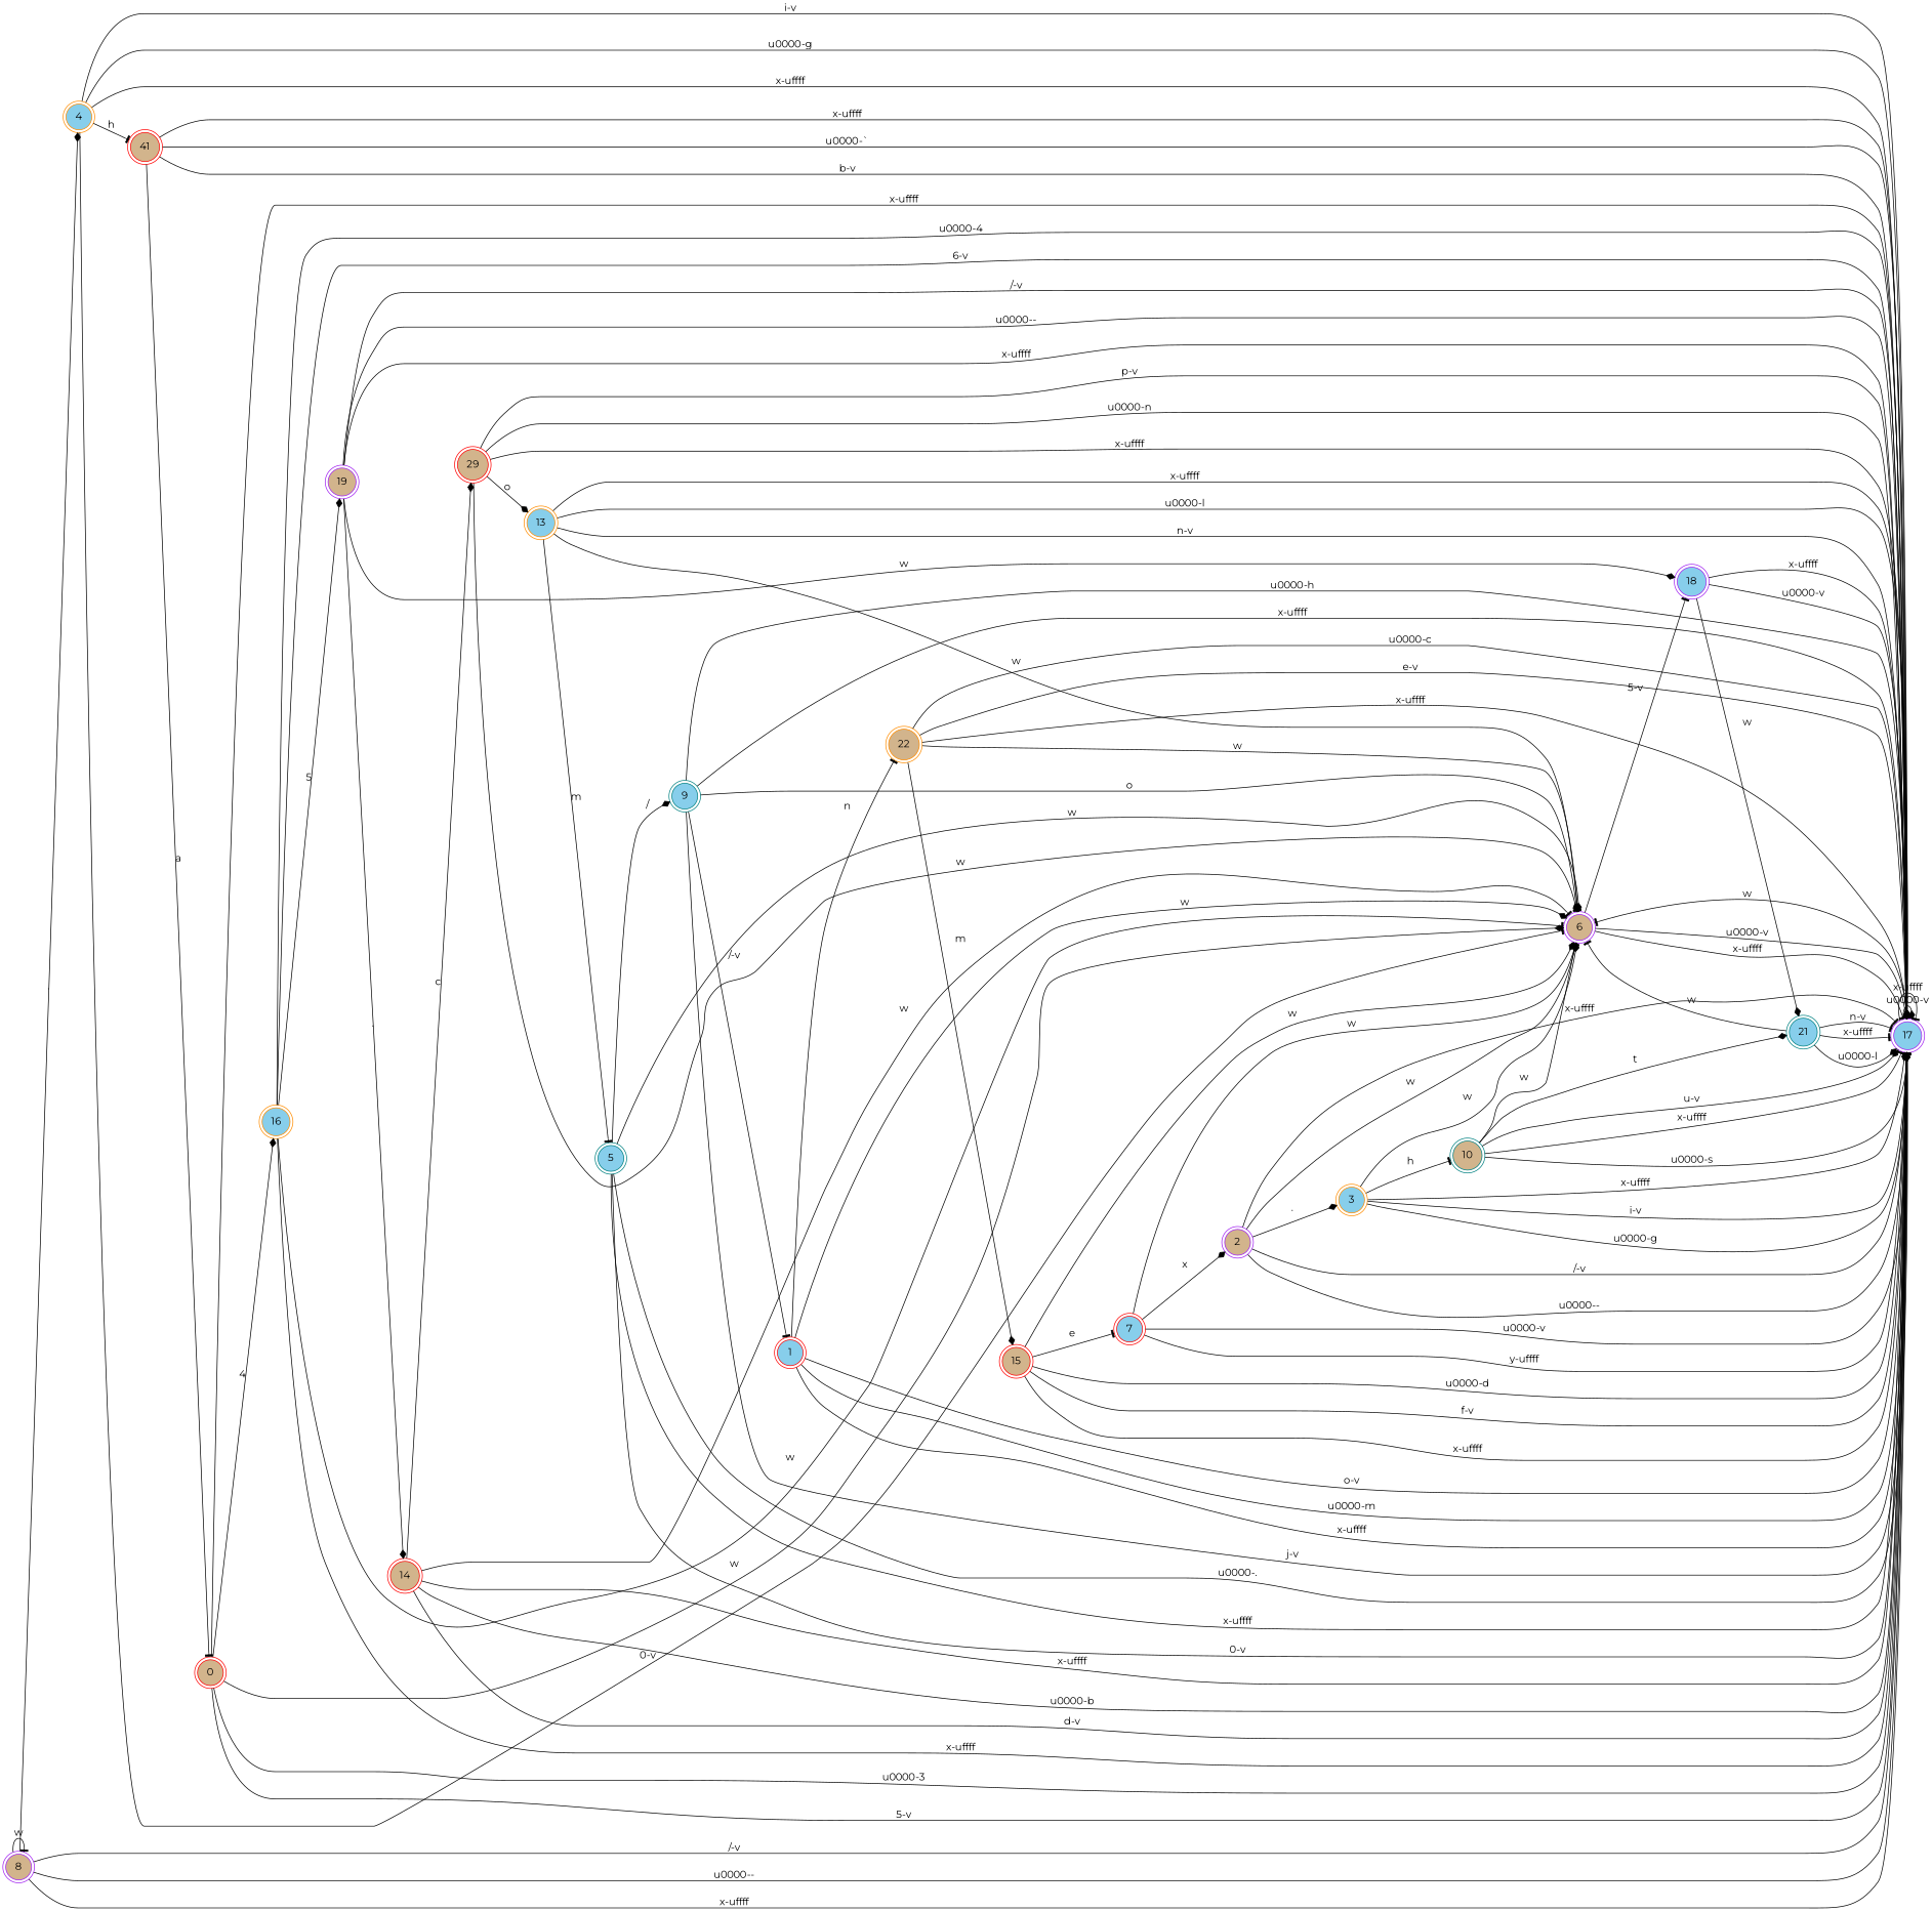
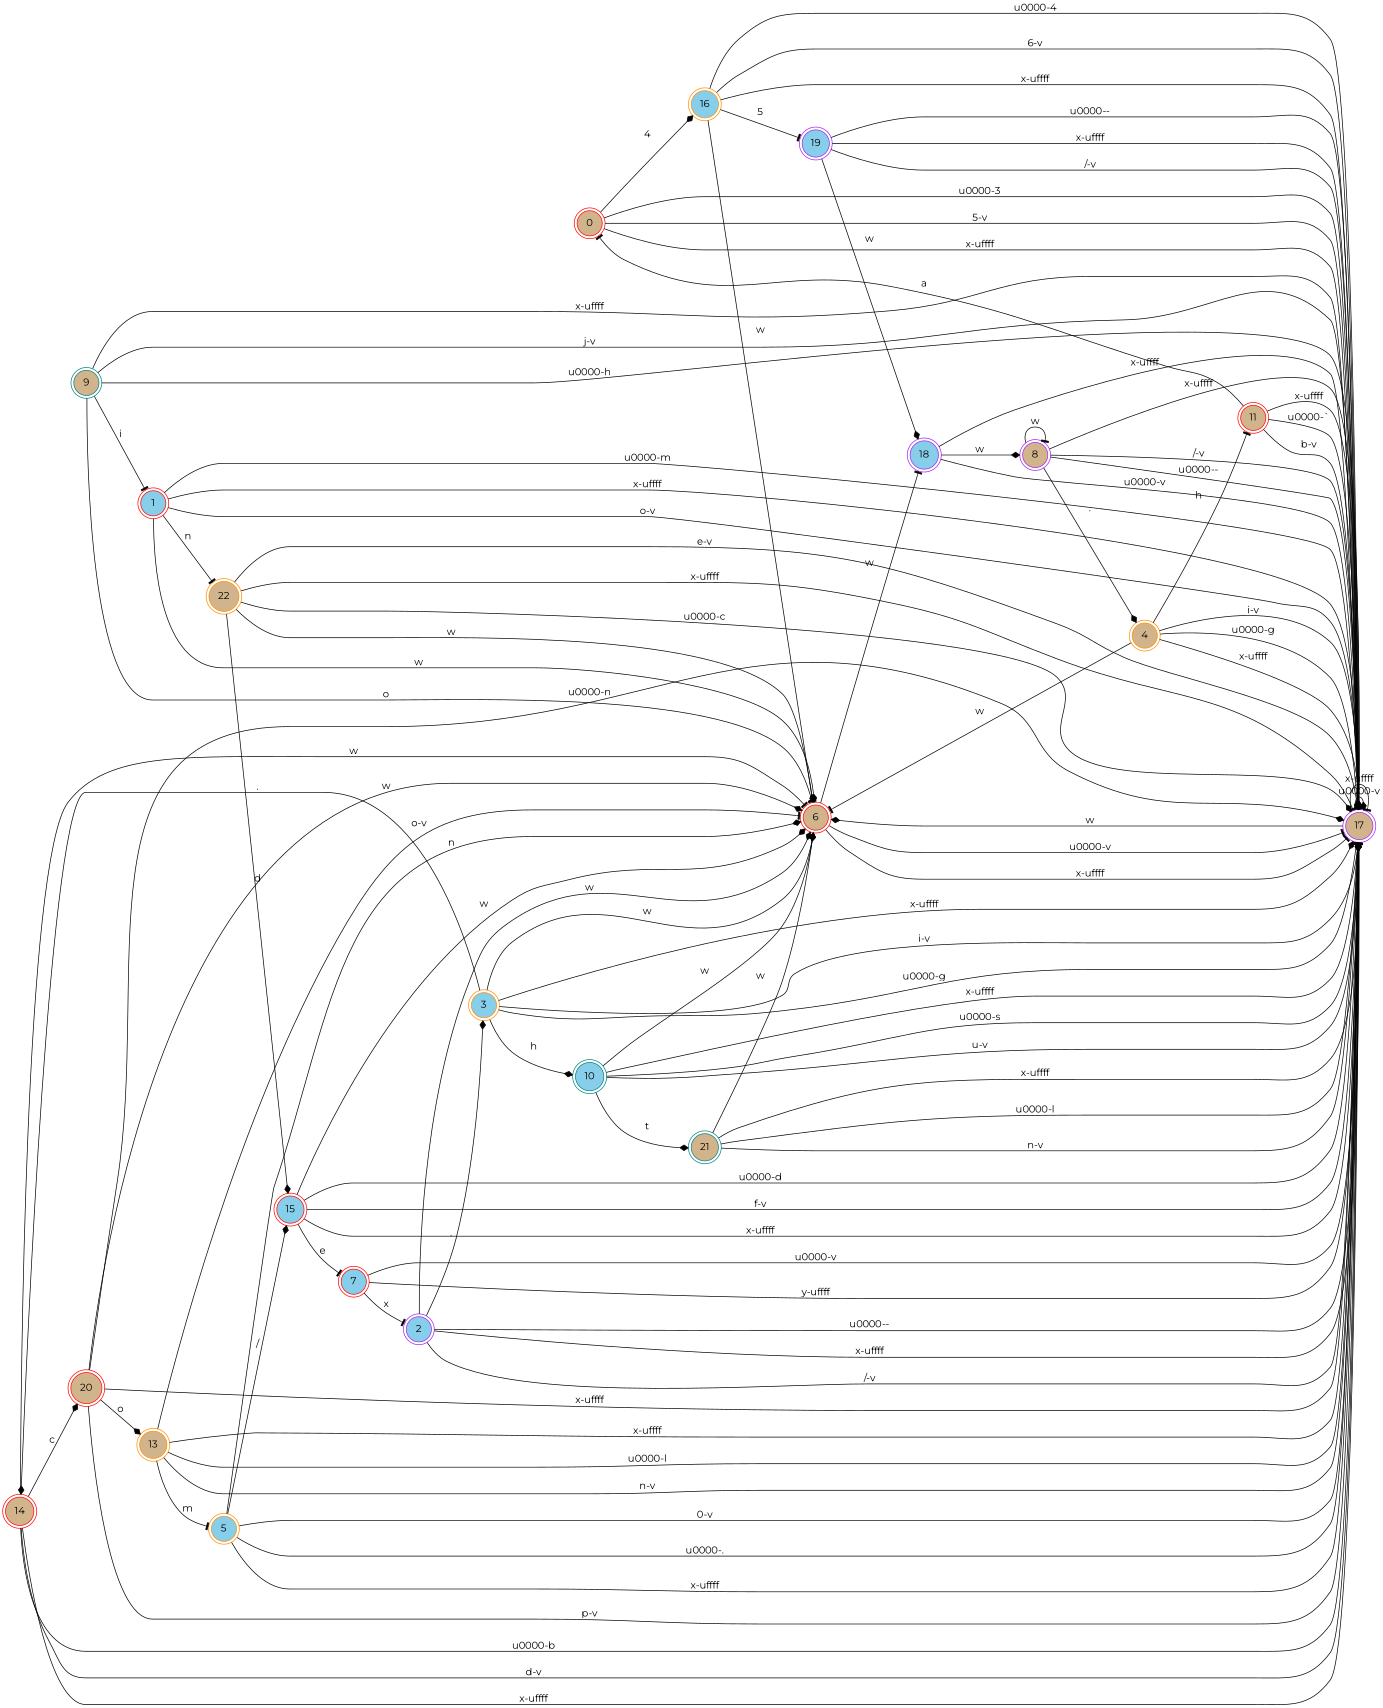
  digraph {
    fontname=Montserrat
    rankdir=LR
    node [color=red fillcolor=tan fontname=Montserrat shape=doublecircle style=filled]
    edge [arrowhead=diamond fontname=Montserrat]
    0
-   6 [color=purple]
+   6
    16 [color=darkorange fillcolor=skyblue]
-   17 [color=purple fillcolor=skyblue]
+   17 [color=purple]
    18 [color=purple fillcolor=skyblue]
-   19 [color=purple]
+   19 [color=purple fillcolor=skyblue]
    8 [color=purple]
    14
    1 [fillcolor=skyblue]
    n10 [color=darkorange label=22]
-   15
+   15 [fillcolor=skyblue]
    7 [fillcolor=skyblue]
-   2 [color=purple]
+   2 [color=purple fillcolor=skyblue]
    3 [color=darkorange fillcolor=skyblue]
-   10 [color=teal]
-   21 [color=teal fillcolor=skyblue]
-   4 [color=darkorange fillcolor=skyblue]
-   11 [label=41]
-   5 [color=teal fillcolor=skyblue]
-   9 [color=teal fillcolor=skyblue]
-   13 [color=darkorange fillcolor=skyblue]
-   20 [label=29]
-   0 -> 6 [label=w]
+   10 [color=teal fillcolor=skyblue]
+   21 [color=teal]
+   4 [color=darkorange]
+   11
+   5 [color=darkorange fillcolor=skyblue]
+   9 [color=teal]
+   13 [color=darkorange]
+   20
    0 -> 16 [label=4]
    0 -> 17 [label="\u0000-3"]
    0 -> 17 [label="5-v"]
    0 -> 17 [label="x-\uffff"]
    6 -> 17 [arrowhead=tee label="\u0000-v"]
    6 -> 17 [arrowhead=tee label="x-\uffff"]
-   6 -> 18 [arrowhead=tee label="5-v"]
+   6 -> 18 [arrowhead=tee label=w]
    16 -> 6 [arrowhead=tee label=w]
    16 -> 17 [arrowhead=tee label="\u0000-4"]
    16 -> 17 [label="6-v"]
    16 -> 17 [label="x-\uffff"]
-   16 -> 19 [label=5]
-   17 -> 6 [arrowhead=tee label=w]
+   16 -> 19 [arrowhead=tee label=5]
+   17 -> 6 [label=w]
    17 -> 17 [label="\u0000-v"]
    17 -> 17 [arrowhead=tee label="x-\uffff"]
    18 -> 17 [label="\u0000-v"]
    18 -> 17 [label="x-\uffff"]
-   18 -> 21 [label=w]
+   18 -> 8 [label=w]
    19 -> 17 [arrowhead=tee label="/-v"]
    19 -> 17 [label="\u0000--"]
    19 -> 17 [arrowhead=tee label="x-\uffff"]
    19 -> 18 [label=w]
-   19 -> 14 [label="."]
+   3 -> 14 [label="."]
    8 -> 17 [label="/-v"]
    8 -> 17 [label="\u0000--"]
    8 -> 17 [arrowhead=tee label="x-\uffff"]
    8 -> 8 [arrowhead=tee label=w]
    8 -> 4 [label="."]
    14 -> 6 [arrowhead=tee label=w]
    14 -> 17 [arrowhead=tee label="\u0000-b"]
    14 -> 17 [label="d-v"]
    14 -> 17 [label="x-\uffff"]
    14 -> 20 [label=c]
    1 -> 6 [label=w]
    1 -> 17 [arrowhead=tee label="o-v"]
    1 -> 17 [label="\u0000-m"]
    1 -> 17 [label="x-\uffff"]
    1 -> n10 [arrowhead=tee label=n]
    n10 -> 6 [label=w]
    n10 -> 17 [label="\u0000-c"]
    n10 -> 17 [label="e-v"]
    n10 -> 17 [arrowhead=tee label="x-\uffff"]
-   n10 -> 15 [label=m]
+   n10 -> 15 [label=d]
    15 -> 6 [label=w]
    15 -> 17 [arrowhead=tee label="\u0000-d"]
    15 -> 17 [arrowhead=tee label="f-v"]
    15 -> 17 [label="x-\uffff"]
    15 -> 7 [arrowhead=tee label=e]
-   7 -> 6 [arrowhead=tee label=w]
    7 -> 17 [arrowhead=tee label="\u0000-v"]
    7 -> 17 [arrowhead=tee label="y-\uffff"]
-   7 -> 2 [label=x]
+   7 -> 2 [arrowhead=tee label=x]
    2 -> 6 [label=w]
    2 -> 17 [label="/-v"]
    2 -> 17 [arrowhead=tee label="\u0000--"]
    2 -> 17 [arrowhead=tee label="x-\uffff"]
    2 -> 3 [label="."]
    3 -> 6 [label=w]
    3 -> 17 [arrowhead=tee label="i-v"]
    3 -> 17 [arrowhead=tee label="\u0000-g"]
    3 -> 17 [label="x-\uffff"]
-   3 -> 10 [arrowhead=tee label=h]
+   3 -> 10 [label=h]
    10 -> 6 [label=w]
    10 -> 17 [label="\u0000-s"]
    10 -> 17 [label="u-v"]
    10 -> 17 [arrowhead=tee label="x-\uffff"]
    10 -> 21 [label=t]
-   21 -> 6 [arrowhead=tee label=w]
+   21 -> 6 [label=w]
    21 -> 17 [label="\u0000-l"]
    21 -> 17 [arrowhead=tee label="n-v"]
    21 -> 17 [arrowhead=tee label="x-\uffff"]
-   4 -> 6 [arrowhead=tee label="0-v"]
+   4 -> 6 [arrowhead=tee label=w]
    4 -> 17 [arrowhead=tee label="i-v"]
    4 -> 17 [label="\u0000-g"]
    4 -> 17 [label="x-\uffff"]
    4 -> 11 [arrowhead=tee label=h]
    11 -> 0 [arrowhead=tee label=a]
    11 -> 17 [arrowhead=tee label="\u0000-`"]
    11 -> 17 [arrowhead=tee label="b-v"]
    11 -> 17 [label="x-\uffff"]
-   5 -> 6 [label=w]
+   5 -> 6 [label=n]
    5 -> 17 [arrowhead=tee label="0-v"]
    5 -> 17 [arrowhead=tee label="\u0000-."]
    5 -> 17 [arrowhead=tee label="x-\uffff"]
-   5 -> 9 [label="/"]
+   5 -> 15 [label="/"]
    9 -> 6 [arrowhead=tee label=o]
    9 -> 17 [arrowhead=tee label="j-v"]
    9 -> 17 [label="\u0000-h"]
    9 -> 17 [arrowhead=tee label="x-\uffff"]
-   9 -> 1 [arrowhead=tee label="/-v"]
-   13 -> 6 [arrowhead=tee label=w]
+   9 -> 1 [arrowhead=tee label=i]
+   13 -> 6 [arrowhead=tee label="o-v"]
    13 -> 17 [label="\u0000-l"]
    13 -> 17 [arrowhead=tee label="n-v"]
    13 -> 17 [arrowhead=tee label="x-\uffff"]
    13 -> 5 [arrowhead=tee label=m]
    20 -> 6 [label=w]
    20 -> 17 [label="p-v"]
    20 -> 17 [label="\u0000-n"]
    20 -> 17 [label="x-\uffff"]
    20 -> 13 [label=o]
  }
